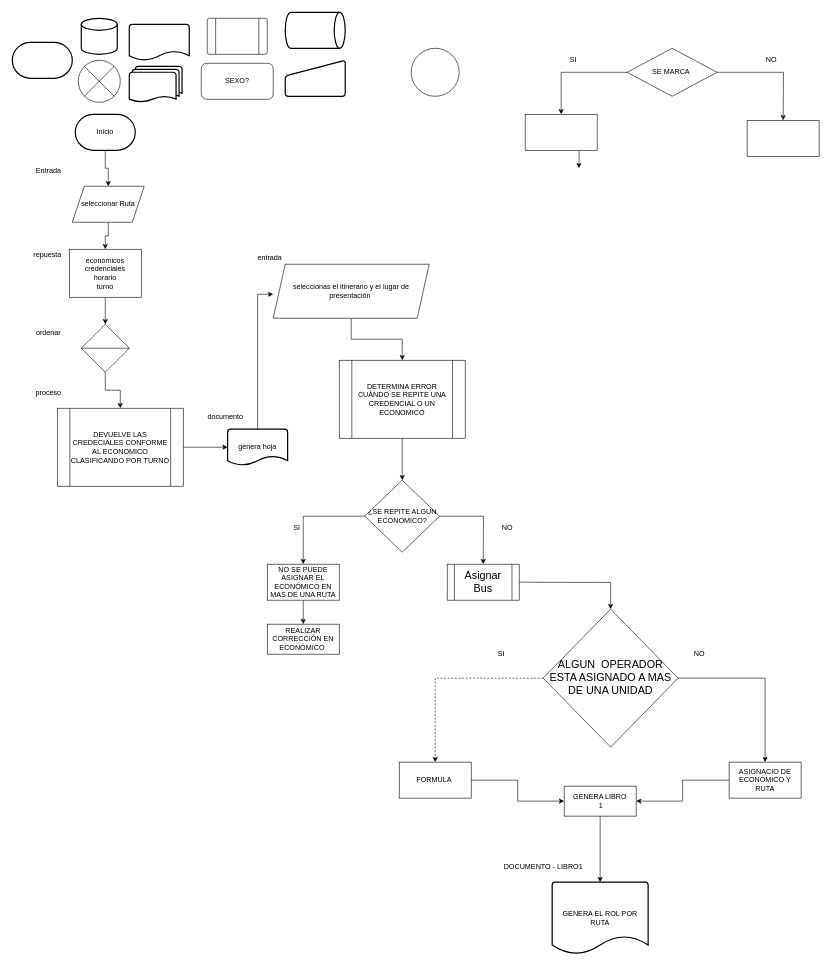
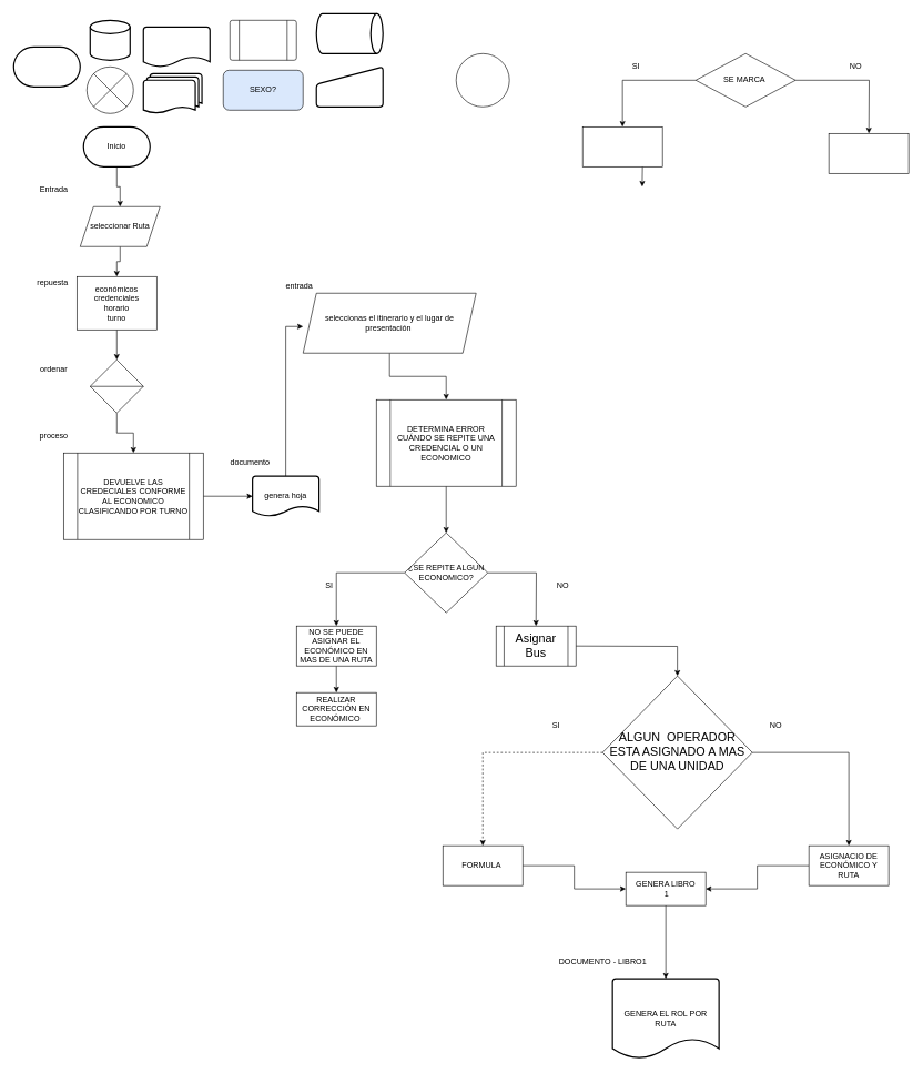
  <mxCell id="0" />
  <mxCell id="1" parent="0" />
- <mxCell id="2" value="&lt;font style=&quot;vertical-align: inherit;&quot;&gt;&lt;font style=&quot;vertical-align: inherit;&quot;&gt;SEXO?&lt;br&gt;&lt;/font&gt;&lt;/font&gt;" style="rounded=1;whiteSpace=wrap;html=1;" parent="1" vertex="1"><mxGeometry x="335" y="105" width="120" height="60" as="geometry" /></mxCell>
+ <mxCell id="2" value="&lt;font style=&quot;vertical-align: inherit;&quot;&gt;&lt;font style=&quot;vertical-align: inherit;&quot;&gt;SEXO?&lt;br&gt;&lt;/font&gt;&lt;/font&gt;" style="rounded=1;whiteSpace=wrap;html=1;fillColor=#dae8fc;" parent="1" vertex="1"><mxGeometry x="335" y="105" width="120" height="60" as="geometry" /></mxCell>
  <mxCell id="3" value="Entrada" style="text;html=1;align=center;verticalAlign=middle;resizable=0;points=[];autosize=1;strokeColor=none;fillColor=none;" parent="1" vertex="1"><mxGeometry x="45" y="270" width="70" height="30" as="geometry" /></mxCell>
  <mxCell id="4" value="repuesta&amp;nbsp;&lt;br&gt;" style="text;html=1;align=center;verticalAlign=middle;resizable=0;points=[];autosize=1;strokeColor=none;fillColor=none;" parent="1" vertex="1"><mxGeometry x="45" y="410" width="70" height="30" as="geometry" /></mxCell>
  <mxCell id="5" value="" style="edgeStyle=orthogonalEdgeStyle;rounded=0;orthogonalLoop=1;jettySize=auto;html=1;fontFamily=Helvetica;fontSize=12;fontColor=default;" parent="1" source="6" target="10" edge="1"><mxGeometry relative="1" as="geometry" /></mxCell>
  <mxCell id="6" value="económicos&lt;br&gt;credenciales&lt;br&gt;horario&lt;br&gt;turno" style="rounded=0;whiteSpace=wrap;html=1;" parent="1" vertex="1"><mxGeometry x="115" y="415" width="120" height="80" as="geometry" /></mxCell>
  <mxCell id="7" value="" style="edgeStyle=orthogonalEdgeStyle;rounded=0;orthogonalLoop=1;jettySize=auto;html=1;fontFamily=Helvetica;fontSize=12;fontColor=default;" parent="1" source="8" target="6" edge="1"><mxGeometry relative="1" as="geometry" /></mxCell>
  <mxCell id="8" value="seleccionar Ruta" style="shape=parallelogram;perimeter=parallelogramPerimeter;whiteSpace=wrap;html=1;fixedSize=1;rounded=0;strokeColor=default;fontFamily=Helvetica;fontSize=12;fontColor=default;fillColor=default;" parent="1" vertex="1"><mxGeometry x="120" y="310" width="120" height="60" as="geometry" /></mxCell>
  <mxCell id="9" value="" style="edgeStyle=orthogonalEdgeStyle;rounded=0;orthogonalLoop=1;jettySize=auto;html=1;fontFamily=Helvetica;fontSize=12;fontColor=default;" parent="1" source="10" target="13" edge="1"><mxGeometry relative="1" as="geometry" /></mxCell>
  <mxCell id="10" value="" style="shape=sortShape;perimeter=rhombusPerimeter;whiteSpace=wrap;html=1;rounded=0;strokeColor=default;fontFamily=Helvetica;fontSize=12;fontColor=default;fillColor=default;" parent="1" vertex="1"><mxGeometry x="135" y="540" width="80" height="80" as="geometry" /></mxCell>
  <mxCell id="11" value="ordenar" style="text;html=1;align=center;verticalAlign=middle;resizable=0;points=[];autosize=1;strokeColor=none;fillColor=none;fontSize=12;fontFamily=Helvetica;fontColor=default;" parent="1" vertex="1"><mxGeometry x="50" y="540" width="60" height="30" as="geometry" /></mxCell>
  <mxCell id="12" value="" style="edgeStyle=orthogonalEdgeStyle;rounded=0;orthogonalLoop=1;jettySize=auto;html=1;fontFamily=Helvetica;fontSize=12;fontColor=default;" parent="1" source="13" target="26" edge="1"><mxGeometry relative="1" as="geometry" /></mxCell>
  <mxCell id="13" value="DEVUELVE LAS CREDECIALES CONFORME AL ECONOMICO CLASIFICANDO POR TURNO" style="shape=process;whiteSpace=wrap;html=1;backgroundOutline=1;rounded=0;strokeColor=default;fontFamily=Helvetica;fontSize=12;fontColor=default;fillColor=default;" parent="1" vertex="1"><mxGeometry x="95" y="680" width="210" height="130" as="geometry" /></mxCell>
  <mxCell id="14" value="proceso" style="text;html=1;align=center;verticalAlign=middle;resizable=0;points=[];autosize=1;strokeColor=none;fillColor=none;fontSize=12;fontFamily=Helvetica;fontColor=default;" parent="1" vertex="1"><mxGeometry x="45" y="640" width="70" height="30" as="geometry" /></mxCell>
  <mxCell id="15" value="" style="strokeWidth=2;html=1;shape=mxgraph.flowchart.database;whiteSpace=wrap;rounded=0;strokeColor=default;fontFamily=Helvetica;fontSize=12;fontColor=default;fillColor=default;" parent="1" vertex="1"><mxGeometry x="135" y="30" width="60" height="60" as="geometry" /></mxCell>
  <mxCell id="16" value="" style="strokeWidth=2;html=1;shape=mxgraph.flowchart.document2;whiteSpace=wrap;size=0.25;rounded=0;strokeColor=default;fontFamily=Helvetica;fontSize=12;fontColor=default;fillColor=default;" parent="1" vertex="1"><mxGeometry x="215" y="40" width="100" height="60" as="geometry" /></mxCell>
  <mxCell id="17" value="" style="verticalLabelPosition=bottom;verticalAlign=top;html=1;shape=mxgraph.flowchart.or;rounded=0;strokeColor=default;fontFamily=Helvetica;fontSize=12;fontColor=default;fillColor=default;" parent="1" vertex="1"><mxGeometry x="130" y="100" width="70" height="70" as="geometry" /></mxCell>
  <mxCell id="18" value="" style="strokeWidth=2;html=1;shape=mxgraph.flowchart.multi-document;whiteSpace=wrap;rounded=0;strokeColor=default;fontFamily=Helvetica;fontSize=12;fontColor=default;fillColor=default;" parent="1" vertex="1"><mxGeometry x="215" y="110" width="88" height="60" as="geometry" /></mxCell>
  <mxCell id="19" value="" style="verticalLabelPosition=bottom;verticalAlign=top;html=1;shape=process;whiteSpace=wrap;rounded=1;size=0.14;arcSize=6;strokeColor=default;fontFamily=Helvetica;fontSize=12;fontColor=default;fillColor=default;" parent="1" vertex="1"><mxGeometry x="345" y="30" width="100" height="60" as="geometry" /></mxCell>
  <mxCell id="20" value="" style="html=1;strokeWidth=2;shape=manualInput;whiteSpace=wrap;rounded=1;size=26;arcSize=11;strokeColor=default;fontFamily=Helvetica;fontSize=12;fontColor=default;fillColor=default;" parent="1" vertex="1"><mxGeometry x="475" y="100" width="100" height="60" as="geometry" /></mxCell>
  <mxCell id="21" value="" style="strokeWidth=2;html=1;shape=mxgraph.flowchart.direct_data;whiteSpace=wrap;rounded=0;strokeColor=default;fontFamily=Helvetica;fontSize=12;fontColor=default;fillColor=default;" parent="1" vertex="1"><mxGeometry x="475" y="20" width="100" height="60" as="geometry" /></mxCell>
  <mxCell id="22" value="" style="edgeStyle=orthogonalEdgeStyle;rounded=0;orthogonalLoop=1;jettySize=auto;html=1;fontFamily=Helvetica;fontSize=12;fontColor=default;" parent="1" source="23" target="8" edge="1"><mxGeometry relative="1" as="geometry" /></mxCell>
  <mxCell id="23" value="Inicio" style="strokeWidth=2;html=1;shape=mxgraph.flowchart.terminator;whiteSpace=wrap;rounded=0;strokeColor=default;fontFamily=Helvetica;fontSize=12;fontColor=default;fillColor=default;" parent="1" vertex="1"><mxGeometry x="125" y="190" width="100" height="60" as="geometry" /></mxCell>
  <mxCell id="24" value="" style="strokeWidth=2;html=1;shape=mxgraph.flowchart.terminator;whiteSpace=wrap;rounded=0;strokeColor=default;fontFamily=Helvetica;fontSize=12;fontColor=default;fillColor=default;" parent="1" vertex="1"><mxGeometry x="20" y="70" width="100" height="60" as="geometry" /></mxCell>
  <mxCell id="25" value="" style="edgeStyle=orthogonalEdgeStyle;rounded=0;orthogonalLoop=1;jettySize=auto;html=1;fontFamily=Helvetica;fontSize=12;fontColor=default;entryX=0;entryY=0.556;entryDx=0;entryDy=0;entryPerimeter=0;" parent="1" source="26" target="29" edge="1"><mxGeometry relative="1" as="geometry" /></mxCell>
  <mxCell id="26" value="genera hoja" style="strokeWidth=2;html=1;shape=mxgraph.flowchart.document2;whiteSpace=wrap;size=0.25;rounded=0;strokeColor=default;fontFamily=Helvetica;fontSize=12;fontColor=default;fillColor=default;" parent="1" vertex="1"><mxGeometry x="379" y="715" width="100" height="60" as="geometry" /></mxCell>
  <mxCell id="27" value="documento&lt;br&gt;" style="text;html=1;align=center;verticalAlign=middle;resizable=0;points=[];autosize=1;strokeColor=none;fillColor=none;fontSize=12;fontFamily=Helvetica;fontColor=default;" parent="1" vertex="1"><mxGeometry x="335" y="680" width="80" height="30" as="geometry" /></mxCell>
  <mxCell id="28" value="" style="edgeStyle=orthogonalEdgeStyle;rounded=0;orthogonalLoop=1;jettySize=auto;html=1;fontFamily=Helvetica;fontSize=12;fontColor=default;" parent="1" source="29" target="32" edge="1"><mxGeometry relative="1" as="geometry" /></mxCell>
  <mxCell id="29" value="seleccionas el itinerario y el lugar de presentación&amp;nbsp;" style="shape=parallelogram;perimeter=parallelogramPerimeter;whiteSpace=wrap;html=1;fixedSize=1;rounded=0;strokeColor=default;fontFamily=Helvetica;fontSize=12;fontColor=default;fillColor=default;" parent="1" vertex="1"><mxGeometry x="455" y="440" width="260" height="90" as="geometry" /></mxCell>
  <mxCell id="30" value="entrada" style="text;html=1;align=center;verticalAlign=middle;resizable=0;points=[];autosize=1;strokeColor=none;fillColor=none;fontSize=12;fontFamily=Helvetica;fontColor=default;" parent="1" vertex="1"><mxGeometry x="419" y="415" width="60" height="30" as="geometry" /></mxCell>
  <mxCell id="31" value="" style="edgeStyle=orthogonalEdgeStyle;rounded=0;orthogonalLoop=1;jettySize=auto;html=1;fontFamily=Helvetica;fontSize=12;fontColor=default;" parent="1" source="32" target="35" edge="1"><mxGeometry relative="1" as="geometry" /></mxCell>
  <mxCell id="32" value="DETERMINA ERROR CUÁNDO SE REPITE UNA CREDENCIAL O UN ECONOMICO" style="shape=process;whiteSpace=wrap;html=1;backgroundOutline=1;rounded=0;strokeColor=default;fontFamily=Helvetica;fontSize=12;fontColor=default;fillColor=default;" parent="1" vertex="1"><mxGeometry x="565" y="600" width="210" height="130" as="geometry" /></mxCell>
  <mxCell id="33" value="" style="edgeStyle=orthogonalEdgeStyle;rounded=0;orthogonalLoop=1;jettySize=auto;html=1;fontFamily=Helvetica;fontSize=12;fontColor=default;entryX=0.5;entryY=0;entryDx=0;entryDy=0;" parent="1" source="35" target="41" edge="1"><mxGeometry relative="1" as="geometry"><mxPoint x="525" y="940" as="targetPoint" /></mxGeometry></mxCell>
  <mxCell id="34" value="" style="edgeStyle=orthogonalEdgeStyle;rounded=0;orthogonalLoop=1;jettySize=auto;html=1;fontFamily=Helvetica;fontSize=12;fontColor=default;" parent="1" source="35" edge="1"><mxGeometry relative="1" as="geometry"><mxPoint x="805" y="940" as="targetPoint" /></mxGeometry></mxCell>
  <mxCell id="35" value="¿SE REPITE ALGUN ECONOMICO?" style="rhombus;whiteSpace=wrap;html=1;rounded=0;strokeColor=default;fontFamily=Helvetica;fontSize=12;fontColor=default;fillColor=default;" parent="1" vertex="1"><mxGeometry x="607.5" y="800" width="125" height="120" as="geometry" /></mxCell>
  <mxCell id="36" value="" style="ellipse;whiteSpace=wrap;html=1;rounded=0;strokeColor=default;fontFamily=Helvetica;fontSize=12;fontColor=default;fillColor=default;" parent="1" vertex="1"><mxGeometry x="685" y="80" width="80" height="80" as="geometry" /></mxCell>
  <mxCell id="37" value="" style="edgeStyle=orthogonalEdgeStyle;rounded=0;orthogonalLoop=1;jettySize=auto;html=1;fontFamily=Helvetica;fontSize=12;fontColor=default;" parent="1" target="44" edge="1"><mxGeometry relative="1" as="geometry"><mxPoint x="865" y="970" as="sourcePoint" /></mxGeometry></mxCell>
  <mxCell id="38" value="SI" style="text;html=1;align=center;verticalAlign=middle;resizable=0;points=[];autosize=1;strokeColor=none;fillColor=none;fontSize=12;fontFamily=Helvetica;fontColor=default;" parent="1" vertex="1"><mxGeometry x="479" y="865" width="30" height="30" as="geometry" /></mxCell>
  <mxCell id="39" value="NO" style="text;html=1;align=center;verticalAlign=middle;resizable=0;points=[];autosize=1;strokeColor=none;fillColor=none;fontSize=12;fontFamily=Helvetica;fontColor=default;" parent="1" vertex="1"><mxGeometry x="825" y="865" width="40" height="30" as="geometry" /></mxCell>
  <mxCell id="40" value="" style="edgeStyle=orthogonalEdgeStyle;rounded=0;orthogonalLoop=1;jettySize=auto;html=1;fontFamily=Helvetica;fontSize=18;fontColor=default;" parent="1" source="41" target="60" edge="1"><mxGeometry relative="1" as="geometry" /></mxCell>
  <mxCell id="41" value="NO SE PUEDE ASIGNAR EL ECONÓMICO EN MAS DE UNA RUTA" style="rounded=0;whiteSpace=wrap;html=1;strokeColor=default;fontFamily=Helvetica;fontSize=12;fontColor=default;fillColor=default;" parent="1" vertex="1"><mxGeometry x="445" y="940" width="120" height="60" as="geometry" /></mxCell>
  <mxCell id="42" value="" style="edgeStyle=orthogonalEdgeStyle;rounded=0;orthogonalLoop=1;jettySize=auto;html=1;fontFamily=Helvetica;fontSize=12;fontColor=default;dashed=1;" parent="1" source="44" target="46" edge="1"><mxGeometry relative="1" as="geometry" /></mxCell>
  <mxCell id="43" value="" style="edgeStyle=orthogonalEdgeStyle;rounded=0;orthogonalLoop=1;jettySize=auto;html=1;fontFamily=Helvetica;fontSize=12;fontColor=default;" parent="1" source="44" target="48" edge="1"><mxGeometry relative="1" as="geometry" /></mxCell>
  <mxCell id="44" value="&lt;font style=&quot;font-size: 18px;&quot;&gt;ALGUN&amp;nbsp; OPERADOR ESTA ASIGNADO A MAS DE UNA UNIDAD&lt;/font&gt;" style="rhombus;whiteSpace=wrap;html=1;rounded=0;strokeColor=default;fontFamily=Helvetica;fontSize=12;fontColor=default;fillColor=default;direction=north;" parent="1" vertex="1"><mxGeometry x="905" y="1015" width="225" height="230" as="geometry" /></mxCell>
  <mxCell id="45" value="" style="edgeStyle=orthogonalEdgeStyle;rounded=0;orthogonalLoop=1;jettySize=auto;html=1;fontFamily=Helvetica;fontSize=12;fontColor=default;" parent="1" source="46" target="62" edge="1"><mxGeometry relative="1" as="geometry" /></mxCell>
  <mxCell id="46" value="FORMULA&amp;nbsp;" style="rounded=0;whiteSpace=wrap;html=1;strokeColor=default;fontFamily=Helvetica;fontSize=12;fontColor=default;fillColor=default;" parent="1" vertex="1"><mxGeometry x="665" y="1270" width="120" height="60" as="geometry" /></mxCell>
  <mxCell id="47" value="" style="edgeStyle=orthogonalEdgeStyle;rounded=0;orthogonalLoop=1;jettySize=auto;html=1;fontFamily=Helvetica;fontSize=18;fontColor=default;" parent="1" source="48" target="62" edge="1"><mxGeometry relative="1" as="geometry" /></mxCell>
  <mxCell id="48" value="ASIGNACIO DE ECONÓMICO Y RUTA" style="rounded=0;whiteSpace=wrap;html=1;strokeColor=default;fontFamily=Helvetica;fontSize=12;fontColor=default;fillColor=default;" parent="1" vertex="1"><mxGeometry x="1215" y="1270" width="120" height="60" as="geometry" /></mxCell>
  <mxCell id="49" value="SI" style="text;html=1;align=center;verticalAlign=middle;resizable=0;points=[];autosize=1;strokeColor=none;fillColor=none;fontSize=12;fontFamily=Helvetica;fontColor=default;" parent="1" vertex="1"><mxGeometry x="820" y="1075" width="30" height="30" as="geometry" /></mxCell>
  <mxCell id="50" value="NO" style="text;html=1;align=center;verticalAlign=middle;resizable=0;points=[];autosize=1;strokeColor=none;fillColor=none;fontSize=12;fontFamily=Helvetica;fontColor=default;" parent="1" vertex="1"><mxGeometry x="1145" y="1075" width="40" height="30" as="geometry" /></mxCell>
  <mxCell id="51" value="" style="edgeStyle=orthogonalEdgeStyle;rounded=0;orthogonalLoop=1;jettySize=auto;html=1;fontFamily=Helvetica;fontSize=12;fontColor=default;" parent="1" source="53" target="55" edge="1"><mxGeometry relative="1" as="geometry" /></mxCell>
  <mxCell id="52" value="" style="edgeStyle=orthogonalEdgeStyle;rounded=0;orthogonalLoop=1;jettySize=auto;html=1;fontFamily=Helvetica;fontSize=12;fontColor=default;" parent="1" source="53" edge="1"><mxGeometry relative="1" as="geometry"><mxPoint x="1305.091" y="200" as="targetPoint" /></mxGeometry></mxCell>
  <mxCell id="53" value="SE MARCA&amp;nbsp;" style="rhombus;whiteSpace=wrap;html=1;rounded=0;strokeColor=default;fontFamily=Helvetica;fontSize=12;fontColor=default;fillColor=default;" parent="1" vertex="1"><mxGeometry x="1045" y="80" width="150" height="80" as="geometry" /></mxCell>
  <mxCell id="54" style="edgeStyle=orthogonalEdgeStyle;rounded=0;orthogonalLoop=1;jettySize=auto;html=1;exitX=0.75;exitY=1;exitDx=0;exitDy=0;fontFamily=Helvetica;fontSize=12;fontColor=default;" parent="1" source="55" edge="1"><mxGeometry relative="1" as="geometry"><mxPoint x="964.545" y="280" as="targetPoint" /></mxGeometry></mxCell>
  <mxCell id="55" value="" style="rounded=0;whiteSpace=wrap;html=1;strokeColor=default;fontFamily=Helvetica;fontSize=12;fontColor=default;fillColor=default;" parent="1" vertex="1"><mxGeometry x="875" y="190" width="120" height="60" as="geometry" /></mxCell>
  <mxCell id="56" value="SI" style="text;html=1;align=center;verticalAlign=middle;resizable=0;points=[];autosize=1;strokeColor=none;fillColor=none;fontSize=12;fontFamily=Helvetica;fontColor=default;" parent="1" vertex="1"><mxGeometry x="940" y="85" width="30" height="30" as="geometry" /></mxCell>
  <mxCell id="57" value="NO" style="text;html=1;align=center;verticalAlign=middle;resizable=0;points=[];autosize=1;strokeColor=none;fillColor=none;fontSize=12;fontFamily=Helvetica;fontColor=default;" parent="1" vertex="1"><mxGeometry x="1265" y="85" width="40" height="30" as="geometry" /></mxCell>
  <mxCell id="58" value="" style="rounded=0;whiteSpace=wrap;html=1;strokeColor=default;fontFamily=Helvetica;fontSize=12;fontColor=default;fillColor=default;" parent="1" vertex="1"><mxGeometry x="1245" y="200" width="120" height="60" as="geometry" /></mxCell>
  <mxCell id="59" value="GENERA EL ROL POR RUTA" style="strokeWidth=2;html=1;shape=mxgraph.flowchart.document2;whiteSpace=wrap;size=0.25;rounded=0;strokeColor=default;fontFamily=Helvetica;fontSize=12;fontColor=default;fillColor=default;" parent="1" vertex="1"><mxGeometry x="920" y="1470" width="160" height="120" as="geometry" /></mxCell>
  <mxCell id="60" value="REALIZAR CORRECCIÓN EN ECONÓMICO&amp;nbsp;" style="rounded=0;whiteSpace=wrap;html=1;strokeColor=default;fontFamily=Helvetica;fontSize=12;fontColor=default;fillColor=default;" parent="1" vertex="1"><mxGeometry x="445" y="1040" width="120" height="50" as="geometry" /></mxCell>
  <mxCell id="61" value="" style="edgeStyle=orthogonalEdgeStyle;rounded=0;orthogonalLoop=1;jettySize=auto;html=1;fontFamily=Helvetica;fontSize=18;fontColor=default;" parent="1" source="62" target="59" edge="1"><mxGeometry relative="1" as="geometry" /></mxCell>
  <mxCell id="62" value="GENERA LIBRO&lt;br&gt;&amp;nbsp;1" style="whiteSpace=wrap;html=1;rounded=0;strokeColor=default;fontFamily=Helvetica;fontSize=12;fontColor=default;fillColor=default;" parent="1" vertex="1"><mxGeometry x="940" y="1310" width="120" height="50" as="geometry" /></mxCell>
  <mxCell id="63" value="DOCUMENTO -&amp;nbsp;LIBRO1" style="text;html=1;align=center;verticalAlign=middle;resizable=0;points=[];autosize=1;strokeColor=none;fillColor=none;fontSize=12;fontFamily=Helvetica;fontColor=default;" parent="1" vertex="1"><mxGeometry x="825" y="1430" width="160" height="30" as="geometry" /></mxCell>
  <mxCell id="64" value="Asignar Bus" style="shape=process;whiteSpace=wrap;html=1;backgroundOutline=1;rounded=0;strokeColor=default;fontFamily=Helvetica;fontSize=18;fontColor=default;fillColor=default;" parent="1" vertex="1"><mxGeometry x="745" y="940" width="120" height="60" as="geometry" /></mxCell>
